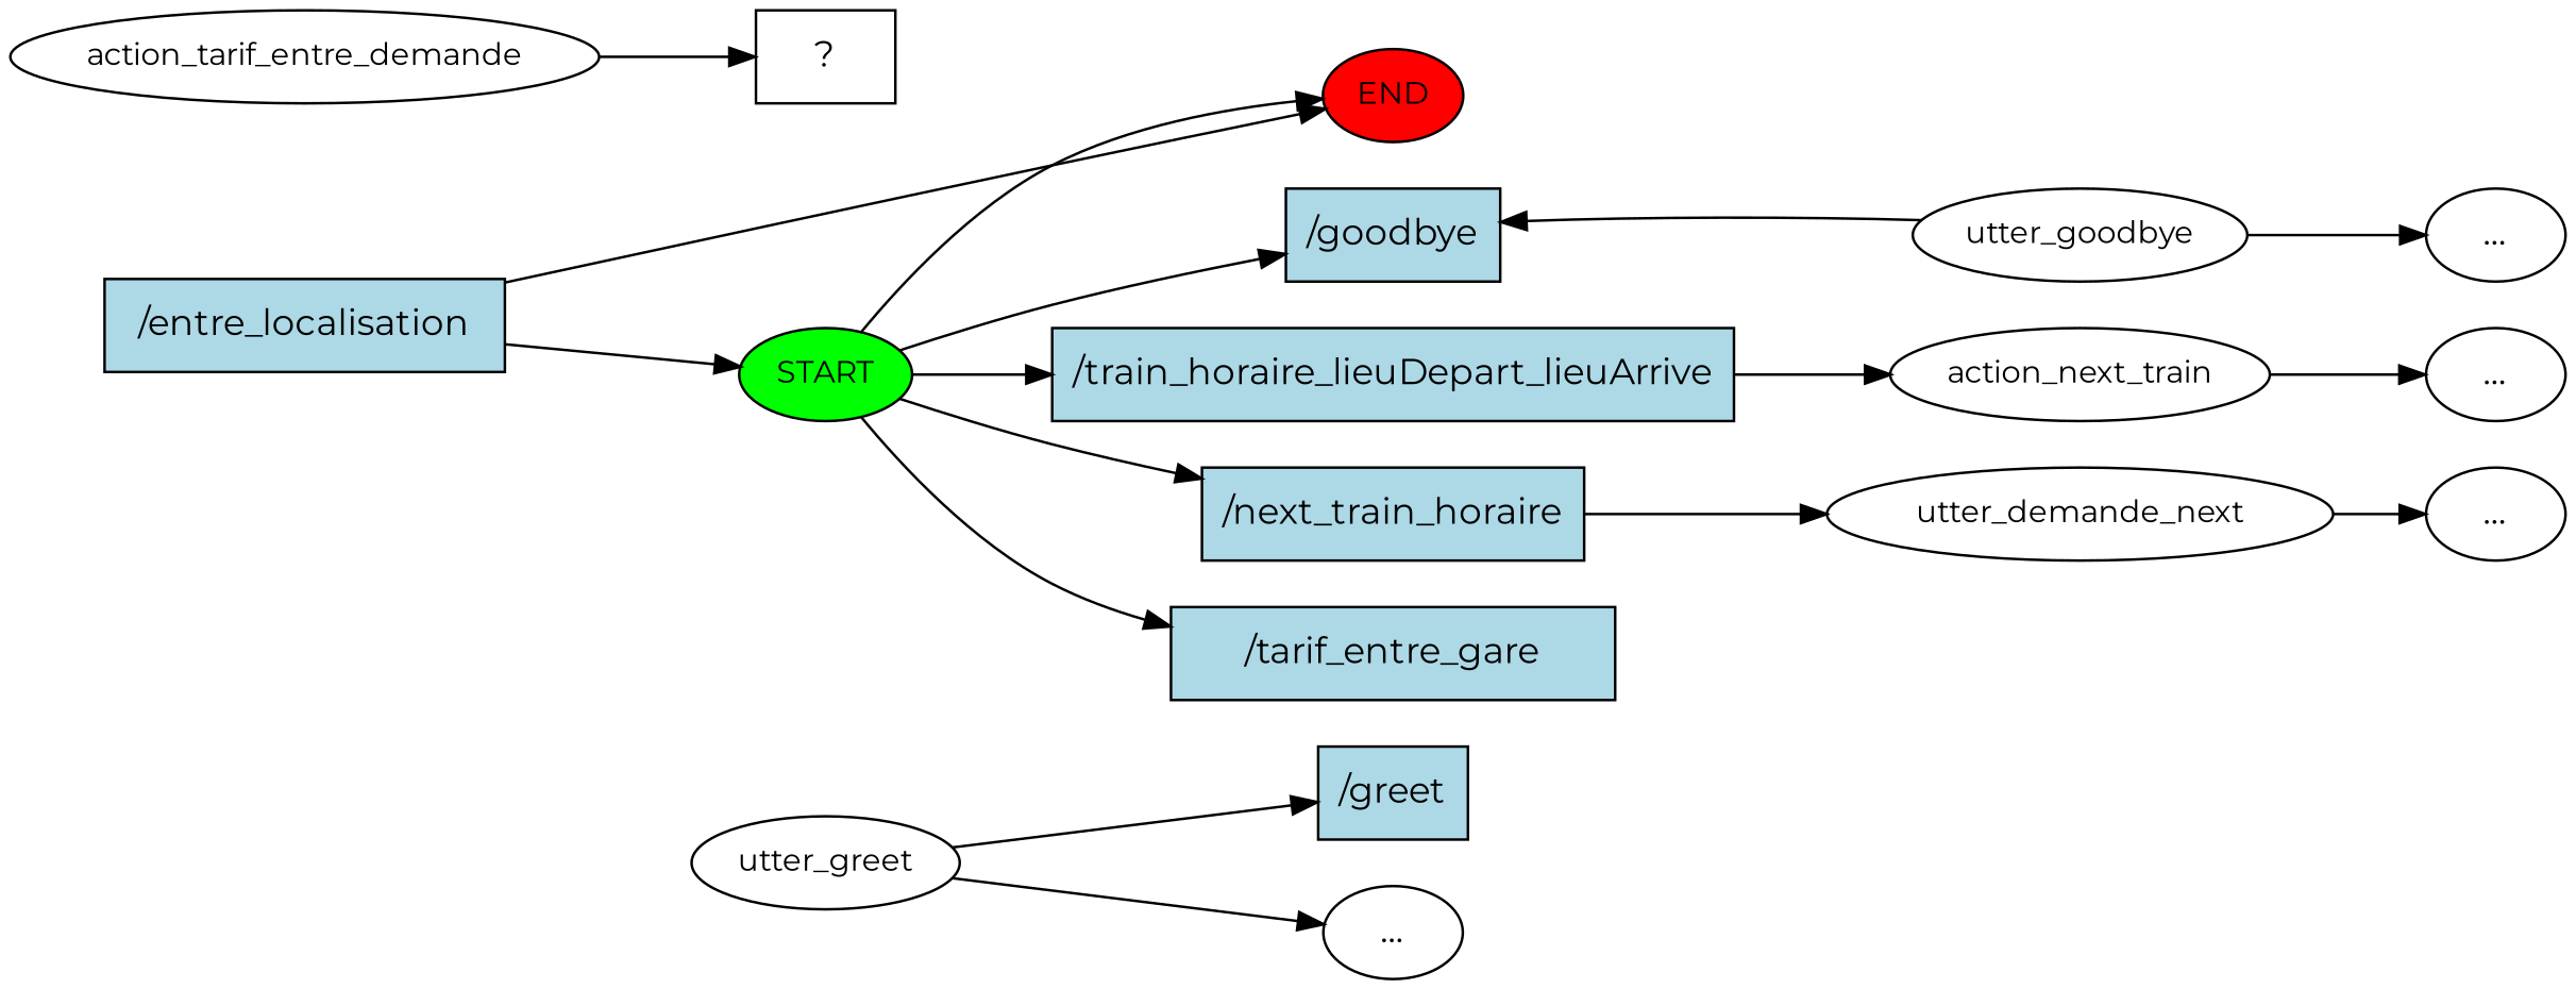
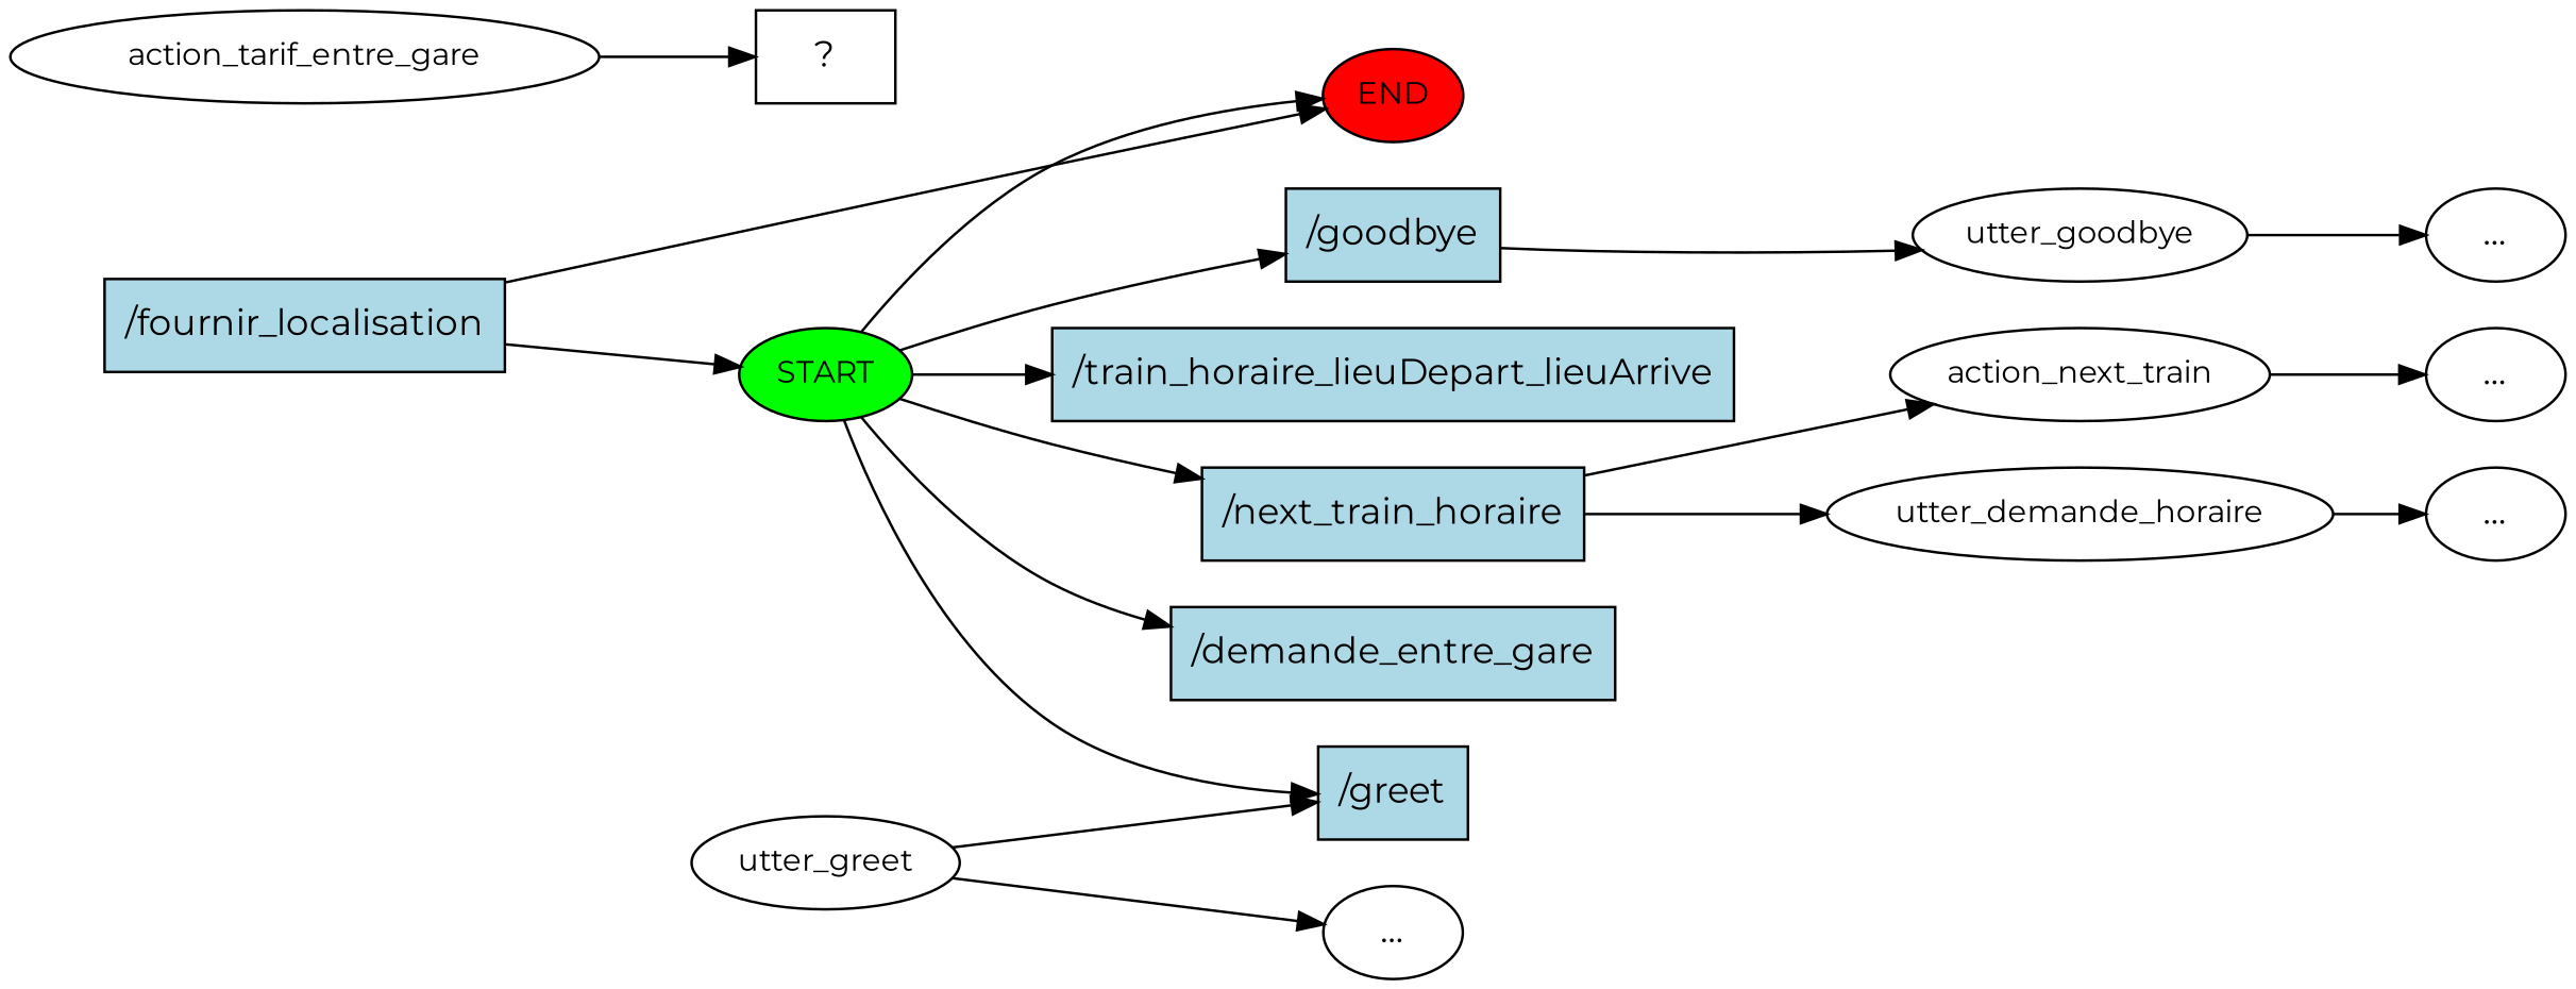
  digraph {
    fontname=Montserrat
    rankdir=LR
    node [fontname=Montserrat]
    edge [fontname=Montserrat]
    n1 [fillcolor=green fontsize=12 label=START style=filled]
    n2 [fillcolor=red fontsize=12 label=END style=filled]
    n3 [fillcolor=lightblue label="/greet" shape=rect style=filled]
    n4 [fillcolor=lightblue label="/goodbye" shape=rect style=filled]
    n5 [fillcolor=lightblue label="/train_horaire_lieuDepart_lieuArrive" shape=rect style=filled]
    n6 [fillcolor=lightblue label="/next_train_horaire" shape=rect style=filled]
-   n7 [fillcolor=lightblue label="/tarif_entre_gare" shape=rect style=filled]
+   n7 [fillcolor=lightblue label="/demande_entre_gare" shape=rect style=filled]
    n8 [fontsize=12 label=utter_goodbye]
-   n9 [fillcolor=lightblue label="/entre_localisation" shape=rect style=filled]
-   n10 [fontsize=12 label=utter_demande_next]
+   n9 [fillcolor=lightblue label="/fournir_localisation" shape=rect style=filled]
+   n10 [fontsize=12 label=utter_demande_horaire]
    n11 [fontsize=12 label=action_next_train]
    n12 [fontsize=12 label=utter_greet]
    n13 [label="..."]
    n14 [label="..."]
    n15 [label="..."]
    n16 [label="..."]
-   n17 [fontsize=12 label=action_tarif_entre_demande]
+   n17 [fontsize=12 label=action_tarif_entre_gare]
    n18 [label="  ?  " shape=rect]
    n1 -> n2
+   n1 -> n3
    n1 -> n4
    n1 -> n5
    n1 -> n6
    n1 -> n7
-   n8 -> n4
+   n4 -> n8
    n6 -> n10
-   n5 -> n11
+   n6 -> n11
    n8 -> n14
    n9 -> n1
    n9 -> n2
    n10 -> n15
    n11 -> n16
    n12 -> n3
    n12 -> n13
    n17 -> n18
  }
